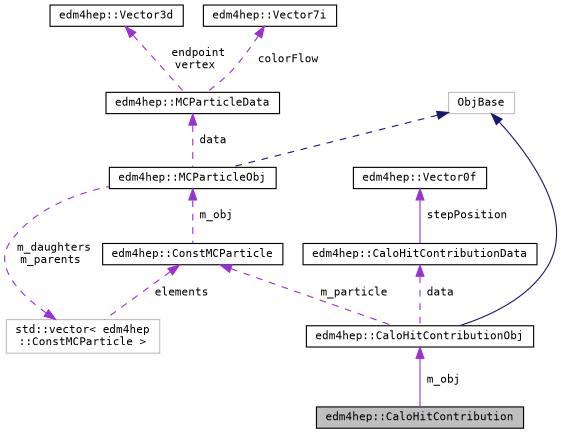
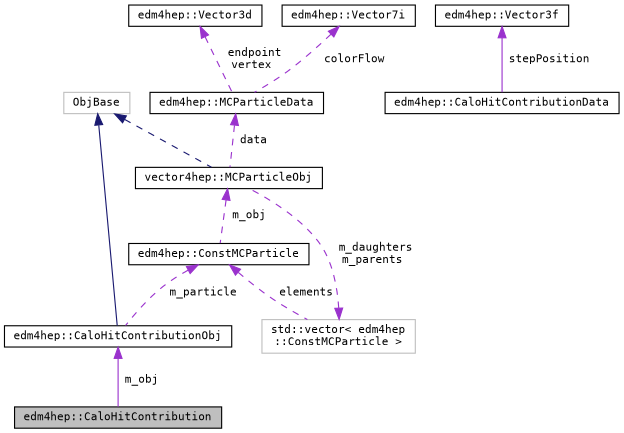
  digraph {
    fontname="DejaVu Sans Mono"
    node [color=black fillcolor=white fontname="DejaVu Sans Mono" fontsize=10 shape=record style=filled]
    edge [color=darkorchid3 dir=back fontname="DejaVu Sans Mono" fontsize=10 labelfontname=Helvetica labelfontsize=10 style=dashed]
    n1 [fillcolor=grey75 fontcolor=black height=0.2 label="edm4hep::CaloHitContribution" width=0.4]
    n2 [height=0.2 label="edm4hep::CaloHitContributionObj" width=0.4]
    n3 [color=grey75 height=0.2 label=ObjBase width=0.4]
-   n4 [height=0.2 label="edm4hep::MCParticleObj" width=0.4]
+   n4 [height=0.2 label="vector4hep::MCParticleObj" width=0.4]
    n5 [height=0.2 label="edm4hep::ConstMCParticle" width=0.4]
    n6 [color=grey75 height=0.2 label="std::vector\< edm4hep\l::ConstMCParticle \>" width=0.4]
    n7 [height=0.2 label="edm4hep::MCParticleData" width=0.4]
    n8 [height=0.2 label="edm4hep::Vector3d" width=0.4]
-   n9 [height=0.2 label="edm4hep::Vector0f" width=0.4]
+   n9 [height=0.2 label="edm4hep::Vector3f" width=0.4]
    n10 [height=0.2 label="edm4hep::CaloHitContributionData" width=0.4]
    n11 [height=0.2 label="edm4hep::Vector7i" width=0.4]
    n2 -> n1 [label=" m_obj" style=solid]
    n3 -> n2 [color=midnightblue style=solid]
    n3 -> n4 [color=midnightblue]
    n4 -> n5 [label=" m_obj"]
    n5 -> n2 [label=" m_particle"]
    n5 -> n6 [label=" elements"]
    n6 -> n4 [label=" m_daughters\nm_parents"]
    n7 -> n4 [label=" data"]
    n8 -> n7 [label=" endpoint\nvertex"]
    n9 -> n10 [label=" stepPosition" style=solid]
-   n10 -> n2 [label=" data"]
    n11 -> n7 [label=" colorFlow"]
  }
